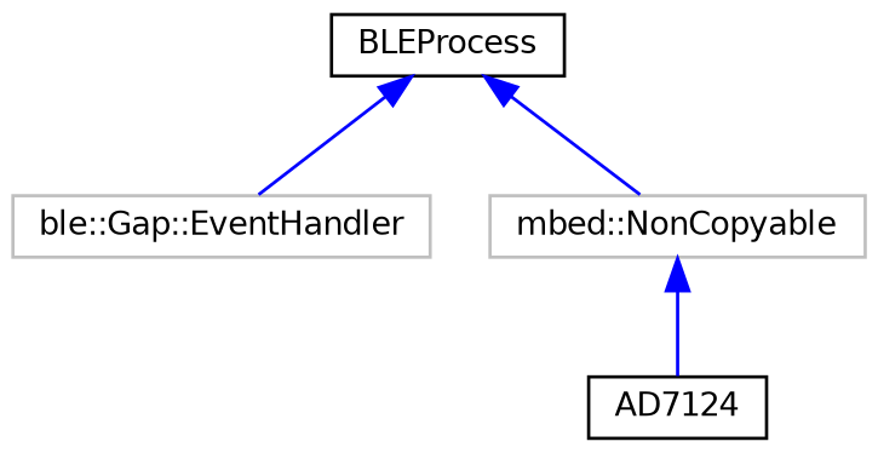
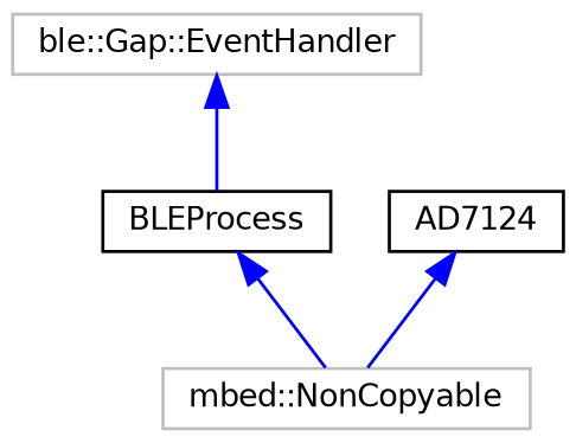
  digraph {
    rankdir=TB
    node [color=grey75 fillcolor=white fontname=Helvetica fontsize=10 shape=record style=filled]
    edge [color=blue dir=back fontname=Helvetica fontsize=10 labelfontname=Helvetica labelfontsize=10 style=solid]
    n1 [height=0.2 label="ble::Gap::EventHandler" width=0.4]
    n2 [color=black height=0.2 label=BLEProcess width=0.4]
    n3 [height=0.2 label="mbed::NonCopyable" width=0.4]
    n4 [color=black height=0.2 label=AD7124 width=0.4]
-   n2 -> n1
+   n1 -> n2
    n2 -> n3
-   n3 -> n4
+   n4 -> n3
  }
